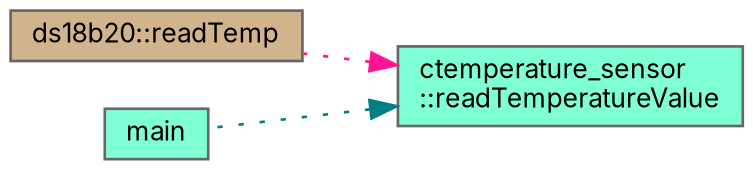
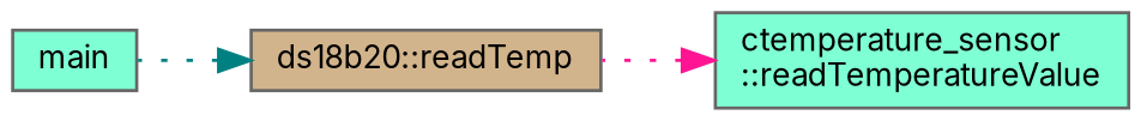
  digraph {
    fontname=Inter
    rankdir=RL
    node [color=grey40 fillcolor=aquamarine fontname=Inter fontsize=10 shape=box style=filled]
    edge [dir=back fontname=Inter fontsize=10 labelfontname=Helvetica labelfontsize=10 style=dotted]
    n1 [color=gray40 fillcolor=tan fontcolor=black height=0.2 label="ds18b20::readTemp" width=0.4]
    n2 [height=0.2 label="ctemperature_sensor\l::readTemperatureValue" width=0.4]
    n3 [height=0.2 label=main width=0.4]
    n2 -> n1 [color=deeppink]
-   n2 -> n3 [color=teal]
+   n1 -> n3 [color=teal]
  }
